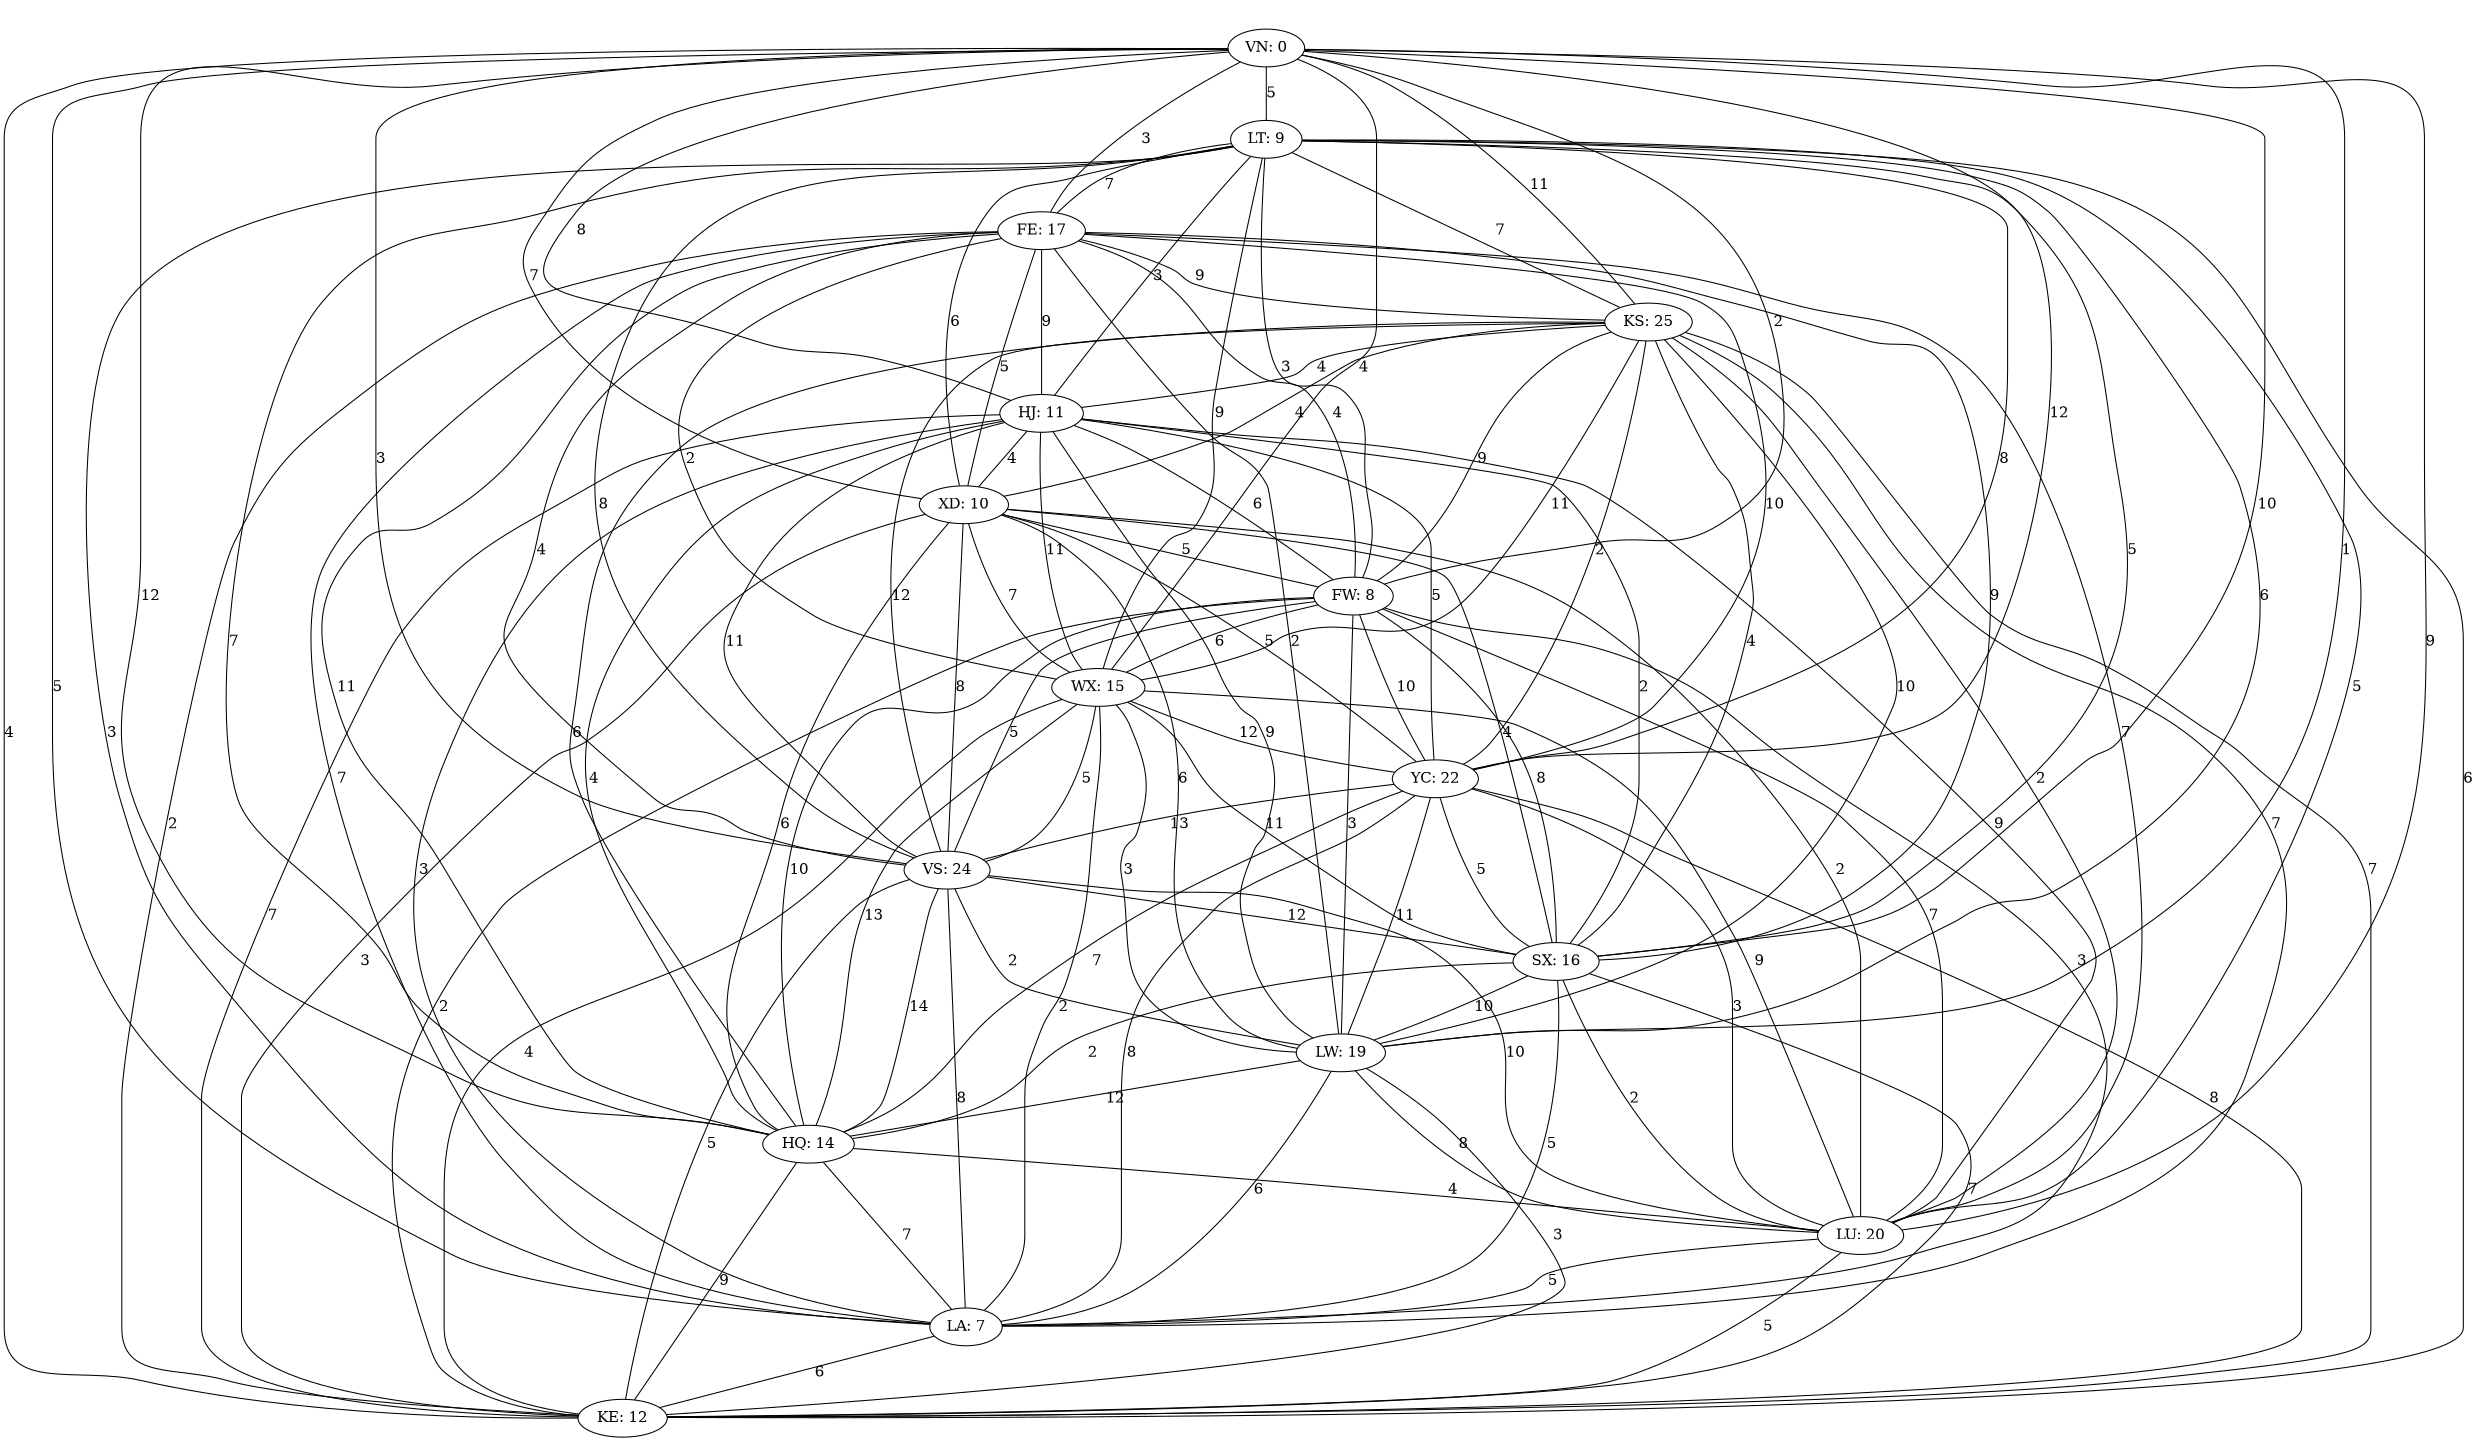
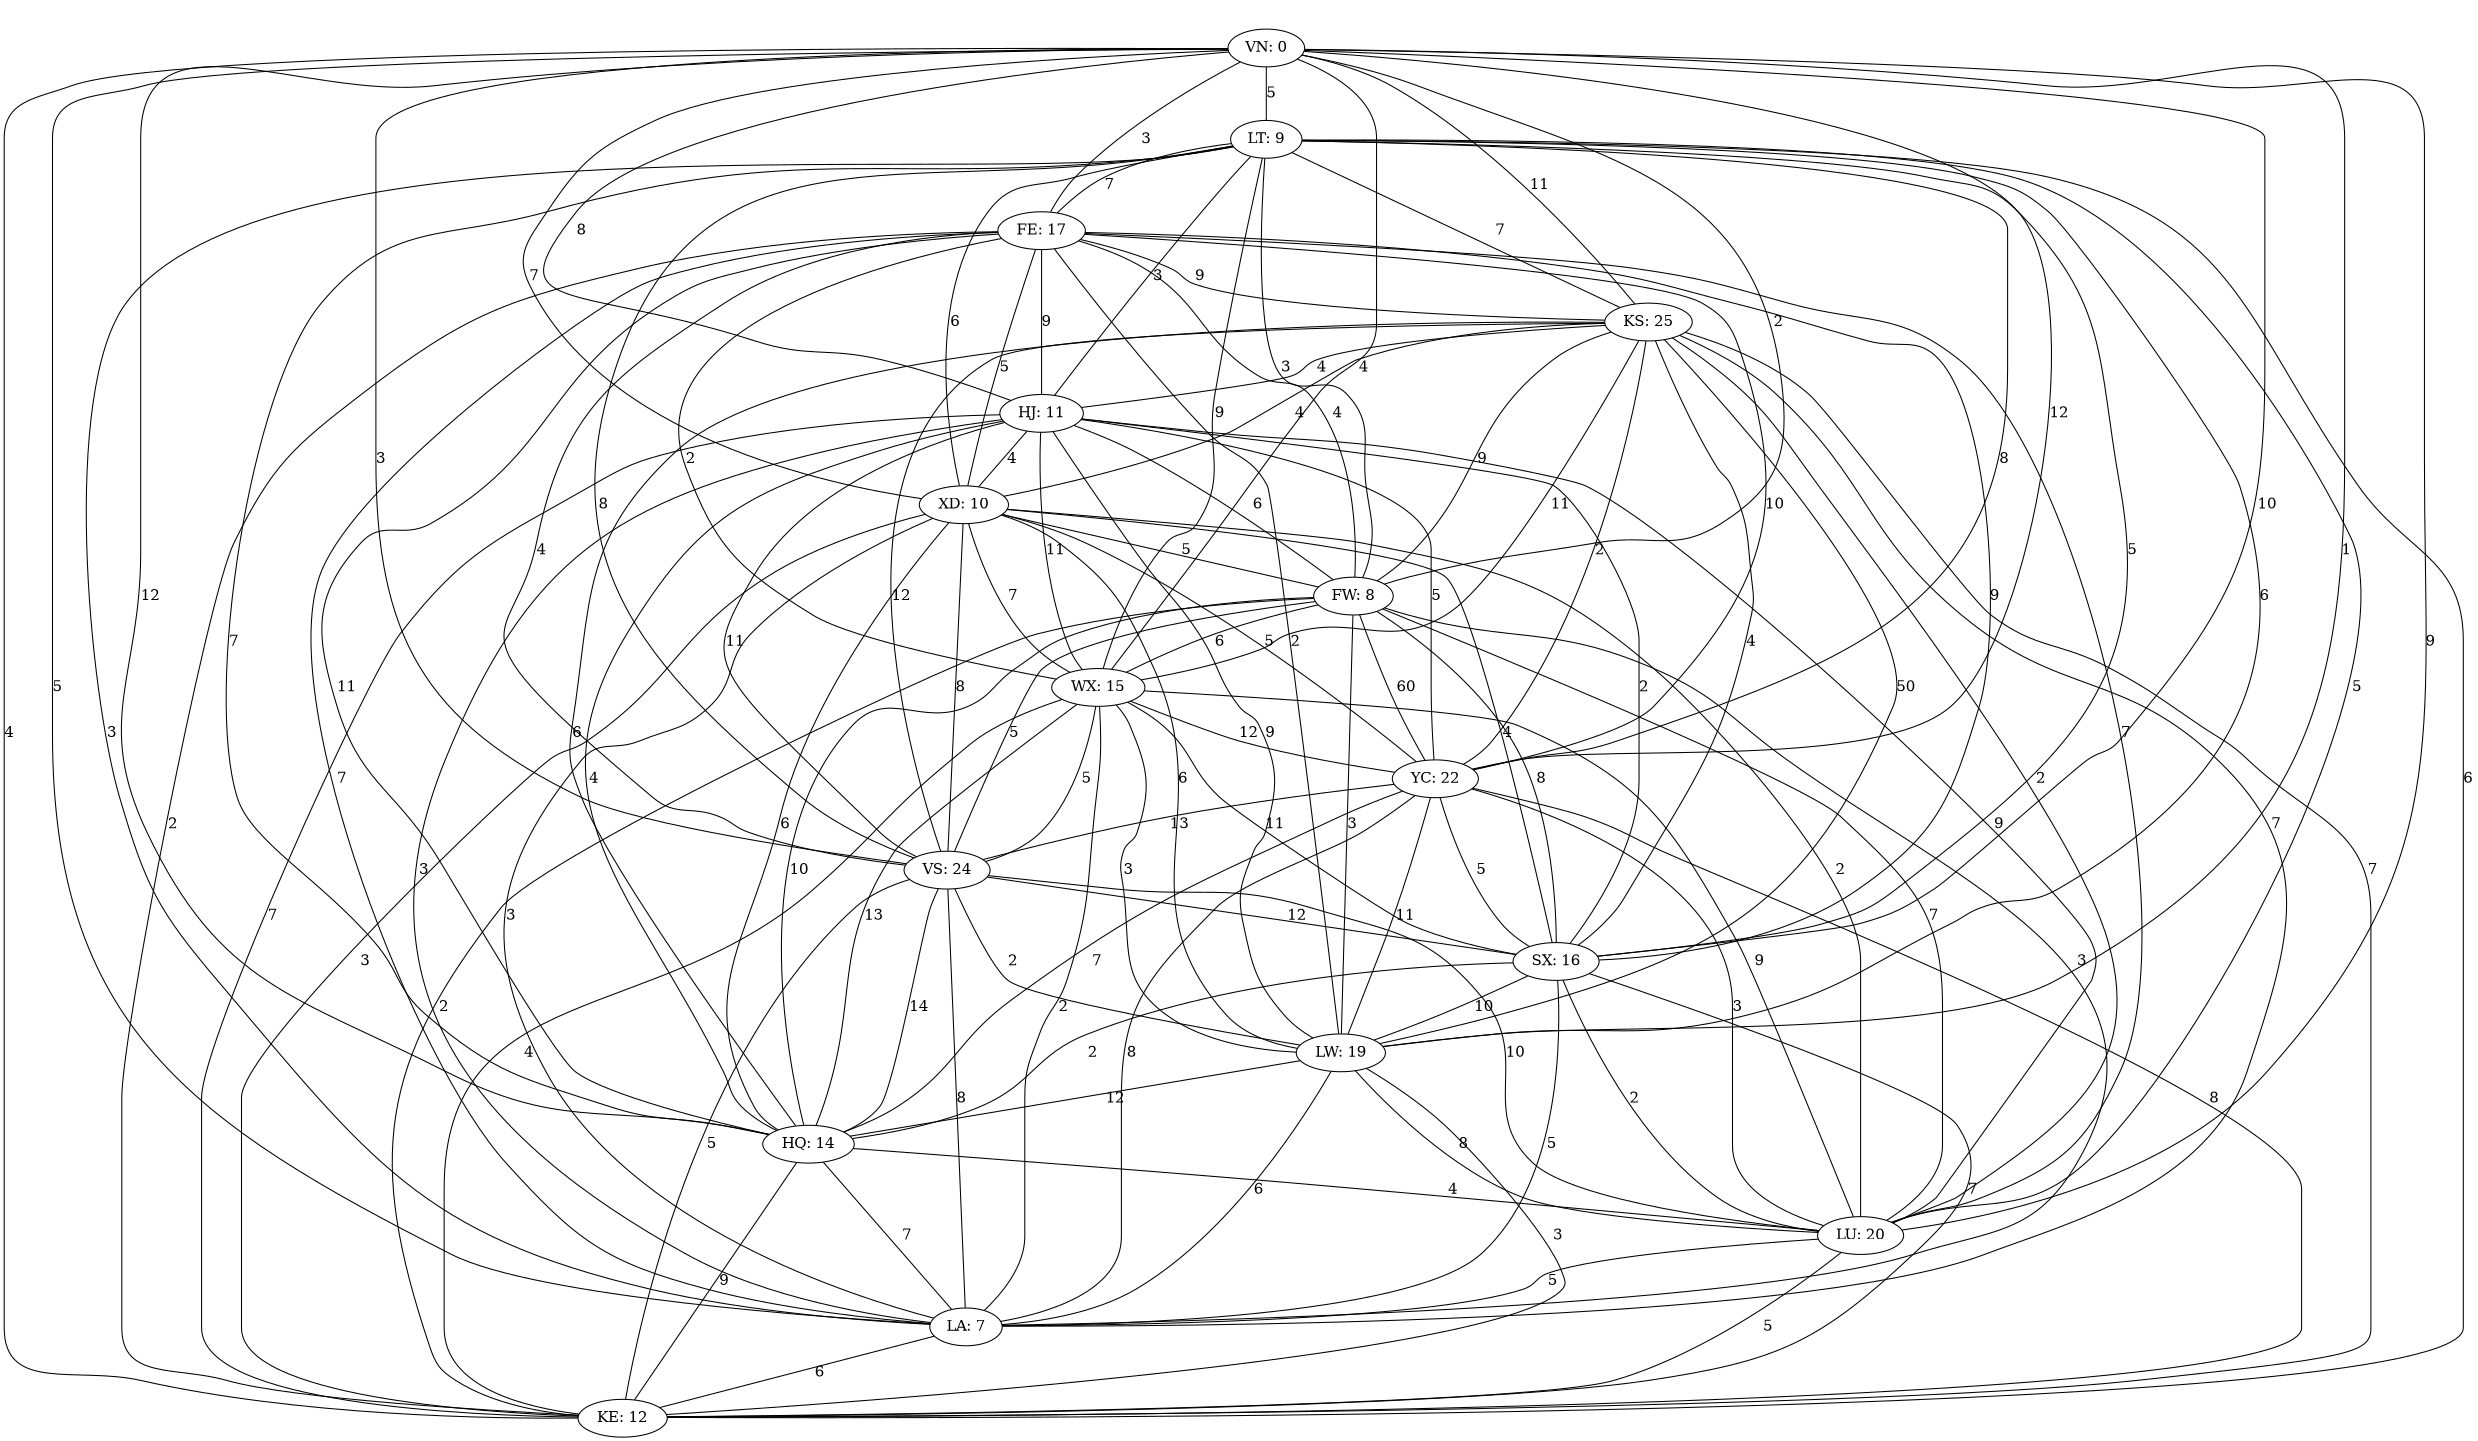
  strict graph {
    n1 [label="VN: 0"]
    n2 [label="LT: 9"]
    n3 [label="FE: 17"]
    n4 [label="KS: 25"]
    n5 [label="HJ: 11"]
    n6 [label="XD: 10"]
    n7 [label="FW: 8"]
    n8 [label="WX: 15"]
    n9 [label="YC: 22"]
    n10 [label="VS: 24"]
    n11 [label="SX: 16"]
    n12 [label="LW: 19"]
    n13 [label="HQ: 14"]
    n14 [label="LU: 20"]
    n15 [label="LA: 7"]
    n16 [label="KE: 12"]
    subgraph sub_1 {
      n1
      n2
      n3
      n4
      n5
      n6
      n7
      n8
      n9
      n10
      n11
      n12
      n13
      n14
      n15
      n16
    }
    n1 -- n2 [label=5]
    n1 -- n3 [label=3]
    n1 -- n4 [label=11]
    n1 -- n5 [label=8]
    n1 -- n6 [label=7]
    n1 -- n7 [label=2]
    n1 -- n8 [label=4]
    n1 -- n9 [label=12]
    n1 -- n10 [label=3]
    n1 -- n11 [label=10]
    n1 -- n12 [label=1]
    n1 -- n13 [label=12]
    n1 -- n14 [label=9]
    n1 -- n15 [label=5]
    n1 -- n16 [label=4]
    n2 -- n3 [label=7]
    n2 -- n4 [label=7]
    n2 -- n5 [label=3]
    n2 -- n6 [label=6]
    n2 -- n7 [label=3]
    n2 -- n8 [label=9]
    n2 -- n9 [label=8]
    n2 -- n10 [label=8]
    n2 -- n11 [label=5]
    n2 -- n12 [label=6]
    n2 -- n13 [label=7]
    n2 -- n14 [label=5]
    n2 -- n15 [label=3]
    n2 -- n16 [label=6]
    n3 -- n4 [label=9]
    n3 -- n5 [label=9]
    n3 -- n6 [label=5]
    n3 -- n7 [label=4]
    n3 -- n8 [label=2]
    n3 -- n9 [label=10]
    n3 -- n10 [label=4]
    n3 -- n11 [label=9]
    n3 -- n12 [label=2]
    n3 -- n13 [label=11]
    n3 -- n14 [label=7]
    n3 -- n15 [label=7]
    n3 -- n16 [label=2]
    n4 -- n5 [label=4]
    n4 -- n6 [label=4]
    n4 -- n7 [label=9]
    n4 -- n8 [label=11]
    n4 -- n9 [label=2]
    n4 -- n10 [label=12]
    n4 -- n11 [label=4]
-   n4 -- n12 [label=10]
+   n4 -- n12 [label=50]
    n4 -- n13 [label=6]
    n4 -- n14 [label=2]
    n4 -- n15 [label=7]
    n4 -- n16 [label=7]
    n5 -- n6 [label=4]
    n5 -- n7 [label=6]
    n5 -- n8 [label=11]
    n5 -- n9 [label=5]
    n5 -- n10 [label=11]
    n5 -- n11 [label=2]
    n5 -- n12 [label=9]
    n5 -- n13 [label=4]
    n5 -- n14 [label=9]
    n5 -- n15 [label=3]
    n5 -- n16 [label=7]
    n6 -- n7 [label=5]
    n6 -- n8 [label=7]
    n6 -- n9 [label=5]
    n6 -- n10 [label=8]
    n6 -- n11 [label=4]
    n6 -- n12 [label=6]
    n6 -- n13 [label=6]
    n6 -- n14 [label=2]
+   n6 -- n15 [label=3]
    n6 -- n16 [label=3]
    n7 -- n8 [label=6]
-   n7 -- n9 [label=10]
+   n7 -- n9 [label=60]
    n7 -- n10 [label=5]
    n7 -- n11 [label=8]
    n7 -- n12 [label=3]
    n7 -- n13 [label=10]
    n7 -- n14 [label=7]
    n7 -- n15 [label=3]
    n7 -- n16 [label=2]
    n8 -- n9 [label=12]
    n8 -- n10 [label=5]
    n8 -- n11 [label=11]
    n8 -- n12 [label=3]
    n8 -- n13 [label=13]
    n8 -- n14 [label=9]
    n8 -- n15 [label=2]
    n8 -- n16 [label=4]
    n9 -- n10 [label=13]
    n9 -- n11 [label=5]
    n9 -- n12 [label=11]
    n9 -- n13 [label=7]
    n9 -- n14 [label=3]
    n9 -- n15 [label=8]
    n9 -- n16 [label=8]
    n10 -- n11 [label=12]
    n10 -- n12 [label=2]
    n10 -- n13 [label=14]
    n10 -- n14 [label=10]
    n10 -- n15 [label=8]
    n10 -- n16 [label=5]
    n11 -- n12 [label=10]
    n11 -- n13 [label=2]
    n11 -- n14 [label=2]
    n11 -- n15 [label=5]
    n11 -- n16 [label=7]
    n12 -- n13 [label=12]
    n12 -- n14 [label=8]
    n12 -- n15 [label=6]
    n12 -- n16 [label=3]
    n13 -- n14 [label=4]
    n13 -- n15 [label=7]
    n13 -- n16 [label=9]
    n14 -- n15 [label=5]
    n14 -- n16 [label=5]
    n15 -- n16 [label=6]
  }
